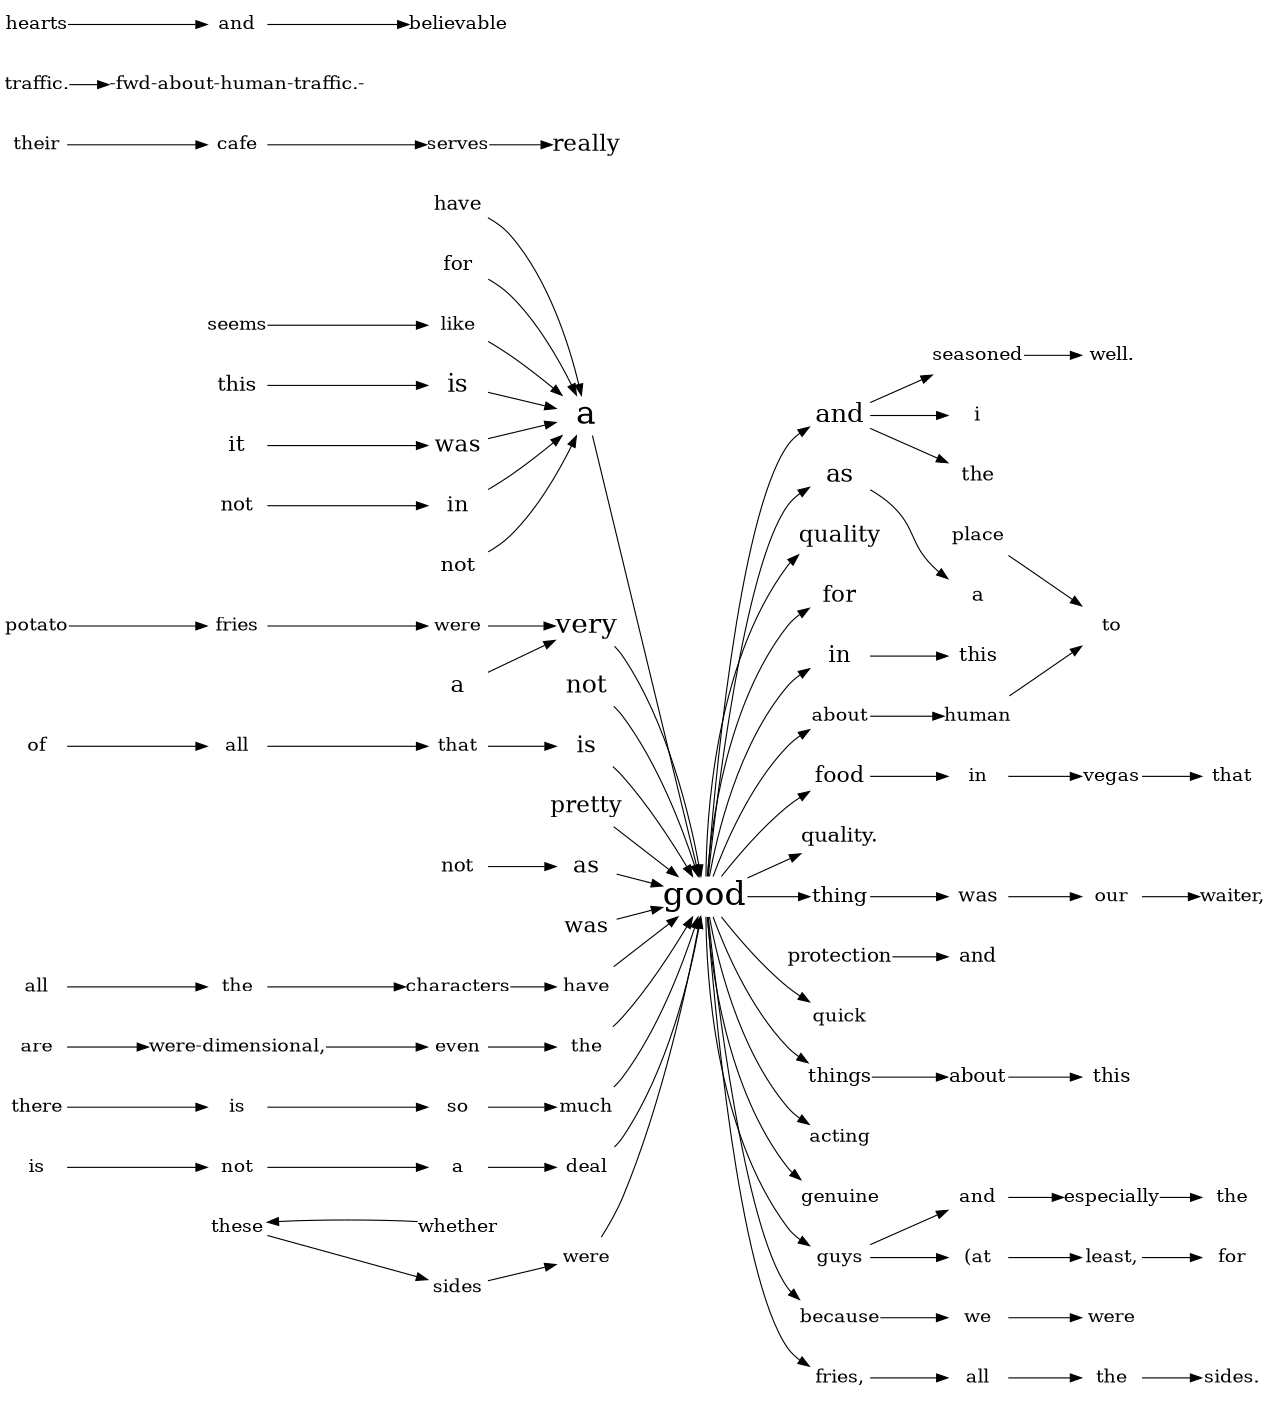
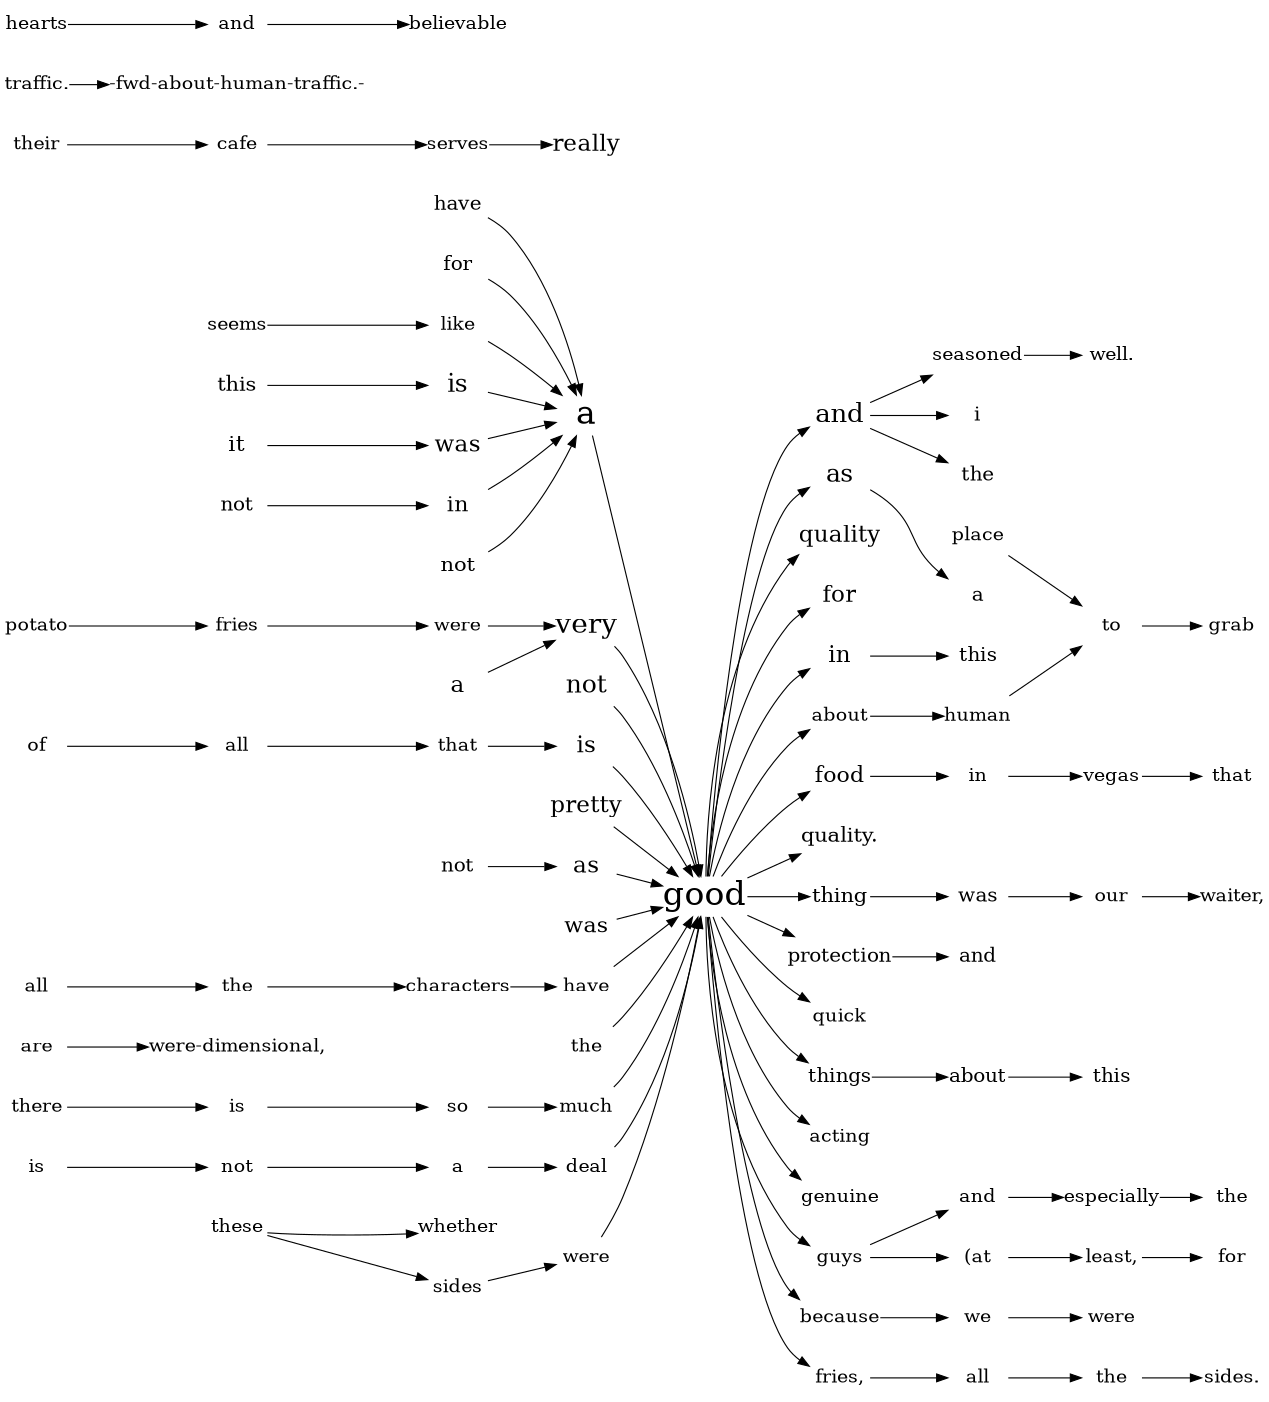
  digraph {
    rankdir=LR
    node [fontsize=17 margin=0 shape=plaintext]
    n1 [fontsize=30 label=good]
    n2 [fontsize=23 label=and]
    n3 [fontsize=22 label=as]
    n4 [fontsize=21 label=quality]
    n5 [fontsize=21 label=for]
    n6 [fontsize=21 label=in]
    n7 [fontsize=20 label=food]
    n8 [fontsize=19 label=thing]
    n9 [fontsize=19 label="quality."]
    n10 [fontsize=18 label=things]
    n11 [fontsize=18 label=protection]
    n12 [label=quick]
    n13 [label=about]
    n14 [label=acting]
    n15 [label=genuine]
    n16 [label=guys]
    n17 [label=because]
    n18 [label="fries,"]
    n19 [fontsize=18 label=i]
    n20 [fontsize=18 label=the]
    n21 [label=seasoned]
    n22 [fontsize=18 label=a]
    n23 [fontsize=18 label=this]
    n24 [label=in]
    n25 [fontsize=18 label=was]
    n26 [fontsize=18 label=about]
    n27 [fontsize=18 label=and]
    n28 [label=human]
    n29 [label="(at"]
    n30 [label=and]
    n31 [label=we]
    n32 [label=all]
    n33 [fontsize=30 label=a]
    n34 [fontsize=22 label=is]
    n35 [fontsize=19 label=this]
    n36 [fontsize=21 label=was]
    n37 [fontsize=20 label=it]
    n38 [fontsize=20 label=in]
    n39 [fontsize=18 label=not]
    n40 [fontsize=19 label=not]
    n41 [fontsize=18 label=have]
    n42 [fontsize=18 label=for]
    n43 [label=like]
    n44 [label=seems]
    n45 [fontsize=25 label=very]
    n46 [fontsize=21 label=a]
    n47 [label=were]
    n48 [label=fries]
    n49 [label=potato]
    n50 [fontsize=22 label=not]
    n51 [fontsize=21 label=is]
    n52 [label=that]
    n53 [label=all]
    n54 [label=of]
    n55 [fontsize=21 label=really]
    n56 [label=serves]
    n57 [label=cafe]
    n58 [label=their]
    n59 [fontsize=21 label=pretty]
    n60 [fontsize=21 label=as]
    n61 [fontsize=18 label=not]
    n62 [fontsize=20 label=was]
    n63 [label=have]
    n64 [label=characters]
    n65 [label=the]
    n66 [label=all]
    n67 [label=the]
-   n68 [label=even]
    n69 [label="were-dimensional,"]
    n70 [label=are]
    n71 [label=much]
    n72 [label=so]
    n73 [label=is]
    n74 [label=there]
    n75 [label=deal]
    n76 [label=a]
    n77 [label=not]
    n78 [label=is]
    n79 [label=were]
    n80 [label=sides]
    n81 [label=these]
    n82 [label=whether]
    n83 [label="well."]
    n84 [label=vegas]
    n85 [label=that]
    n86 [label=our]
    n87 [label="waiter,"]
    n88 [fontsize=18 label=this]
    n89 [label=place]
    n90 [label=to]
+   n91 [label=grab]
    n92 [label="traffic."]
    "-fwd-about-human-traffic.-"
    n94 [label="least,"]
    n95 [label=for]
    n96 [label=hearts]
    n97 [label=and]
    n98 [label=believable]
    n99 [label=especially]
    n100 [label=the]
    n101 [label=were]
    n102 [label=the]
    n103 [label="sides."]
    n1 -> n2
    n1 -> n3
    n1 -> n4
    n1 -> n5
    n1 -> n6
    n1 -> n7
    n1 -> n8
    n1 -> n9
    n1 -> n10
+   n1 -> n11
    n1 -> n12
    n1 -> n13
    n1 -> n14
    n1 -> n15
    n1 -> n16
    n1 -> n17
    n1 -> n18
    n2 -> n19
    n2 -> n20
    n2 -> n21
    n3 -> n22
    n6 -> n23
    n7 -> n24
    n8 -> n25
    n10 -> n26
    n11 -> n27
    n13 -> n28
    n16 -> n29
    n16 -> n30
    n17 -> n31
    n18 -> n32
    n21 -> n83
    n24 -> n84
    n25 -> n86
    n26 -> n88
    n28 -> n90
    n29 -> n94
    n30 -> n99
    n31 -> n101
    n32 -> n102
    n33 -> n1
    n34 -> n33
    n35 -> n34
    n36 -> n33
    n37 -> n36
    n38 -> n33
    n39 -> n38
    n40 -> n33
    n41 -> n33
    n42 -> n33
    n43 -> n33
    n44 -> n43
    n45 -> n1
    n46 -> n45
    n47 -> n45
    n48 -> n47
    n49 -> n48
    n50 -> n1
    n51 -> n1
    n52 -> n51
    n53 -> n52
    n54 -> n53
    n56 -> n55
    n57 -> n56
    n58 -> n57
    n59 -> n1
    n60 -> n1
    n61 -> n60
    n62 -> n1
    n63 -> n1
    n64 -> n63
    n65 -> n64
    n66 -> n65
    n67 -> n1
-   n68 -> n67
-   n69 -> n68
    n70 -> n69
    n71 -> n1
    n72 -> n71
    n73 -> n72
    n74 -> n73
    n75 -> n1
    n76 -> n75
    n77 -> n76
    n78 -> n77
    n79 -> n1
    n80 -> n79
    n81 -> n80
-   n82 -> n81
+   n81 -> n82
    n84 -> n85
    n86 -> n87
    n89 -> n90
+   n90 -> n91
    n92 -> "-fwd-about-human-traffic.-"
    n94 -> n95
    n96 -> n97
    n97 -> n98
    n99 -> n100
    n102 -> n103
  }
